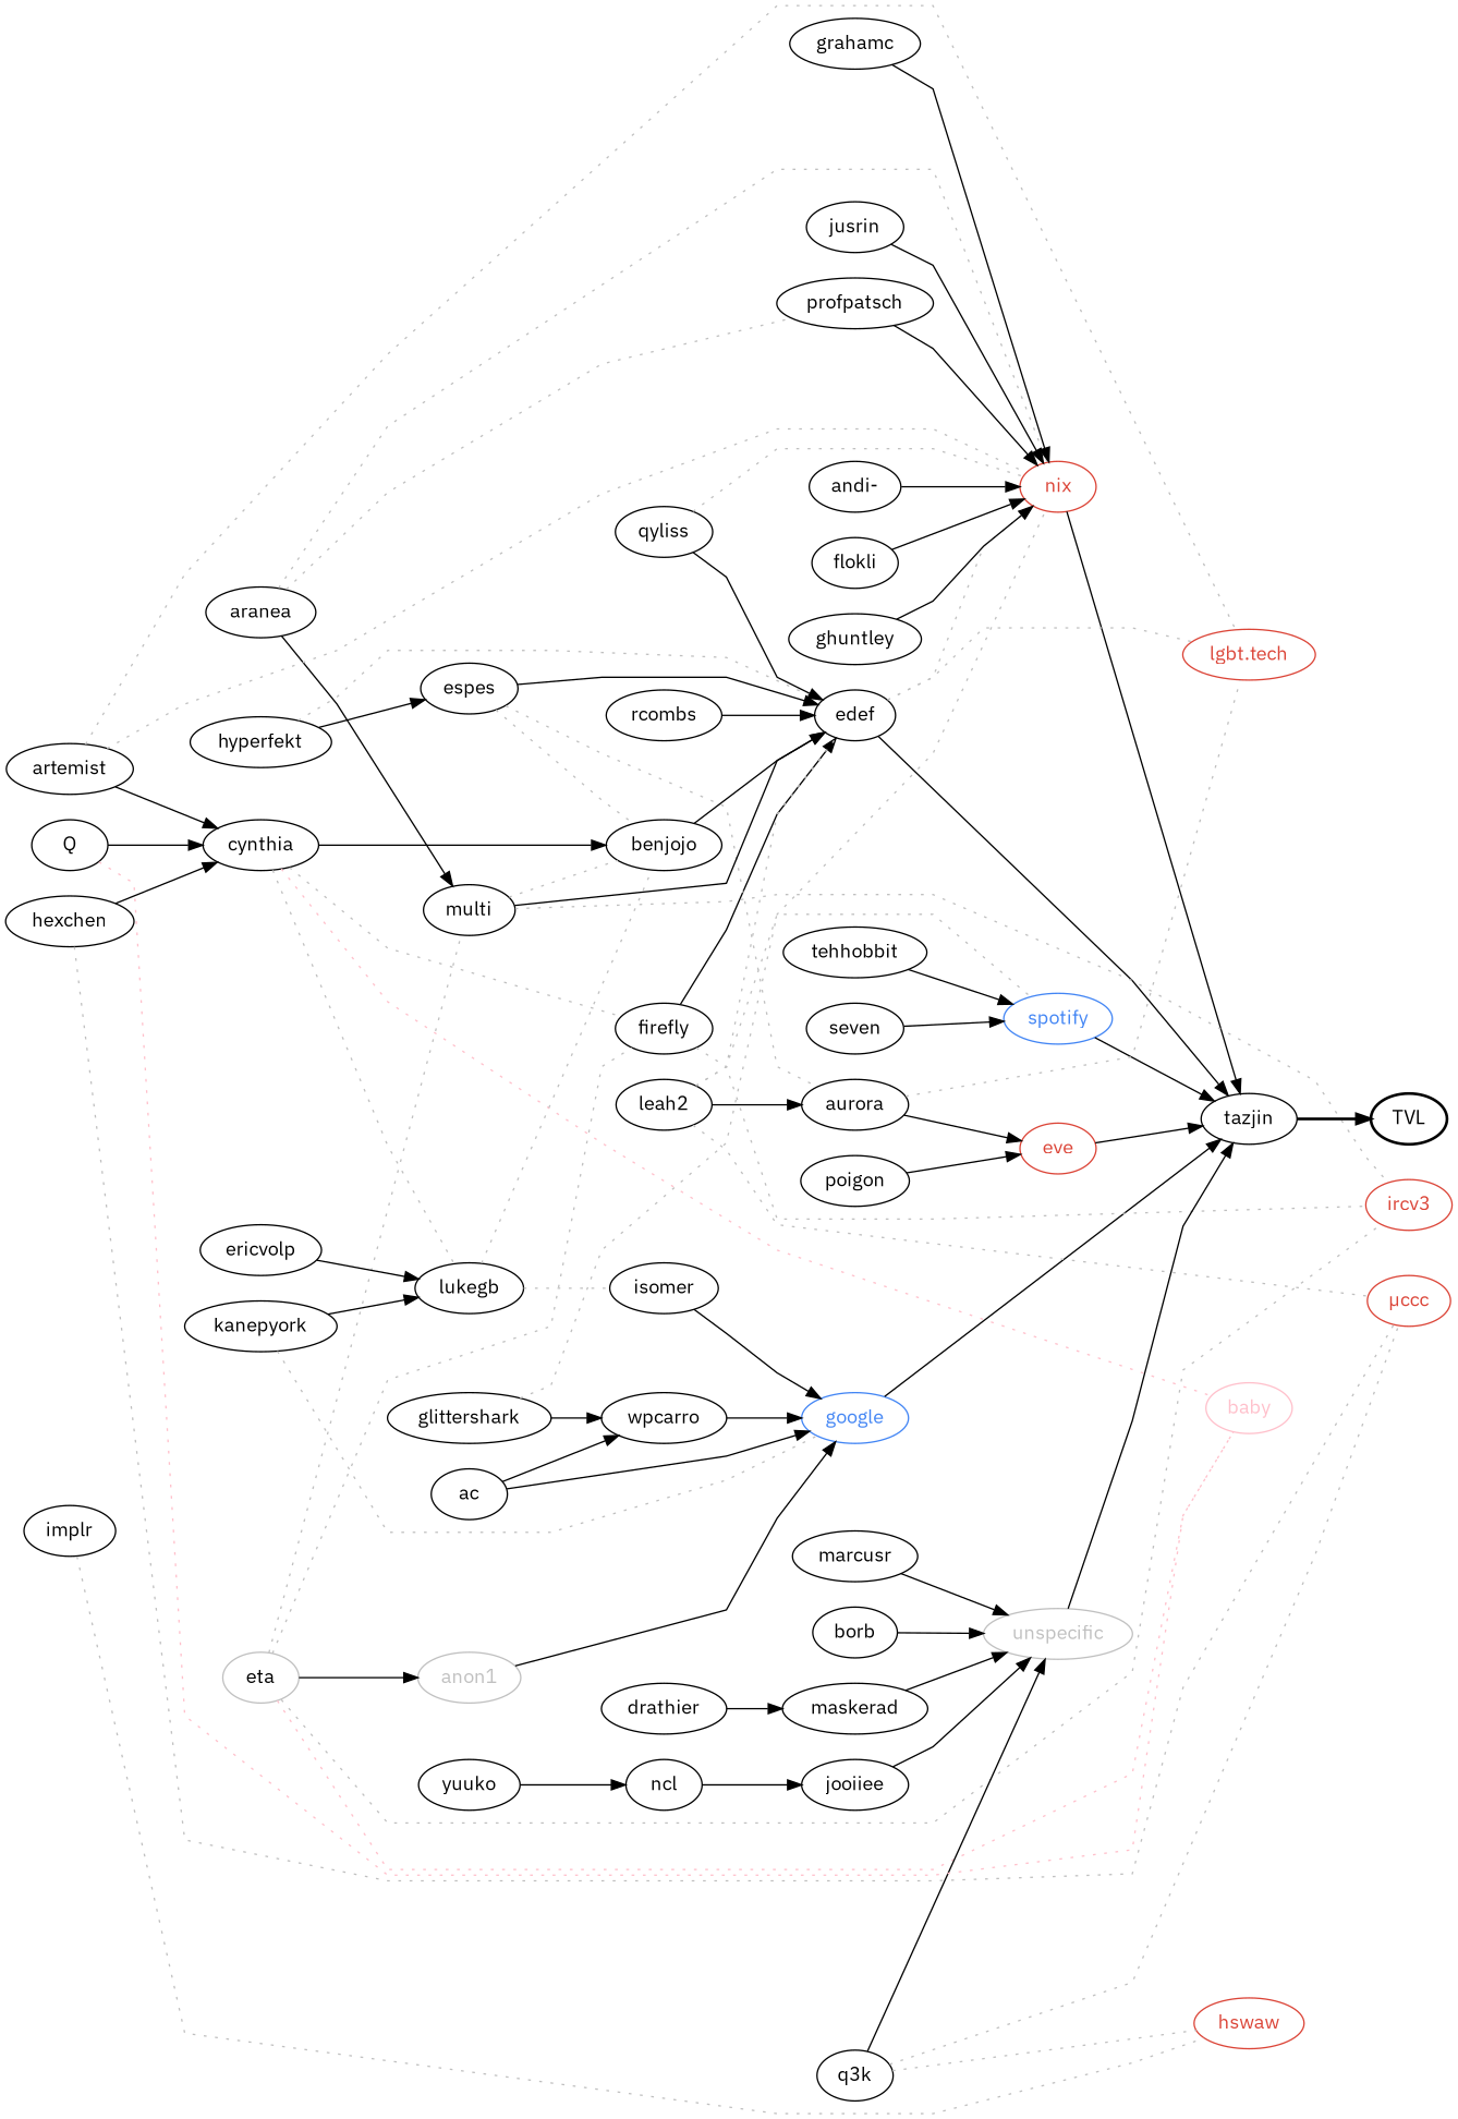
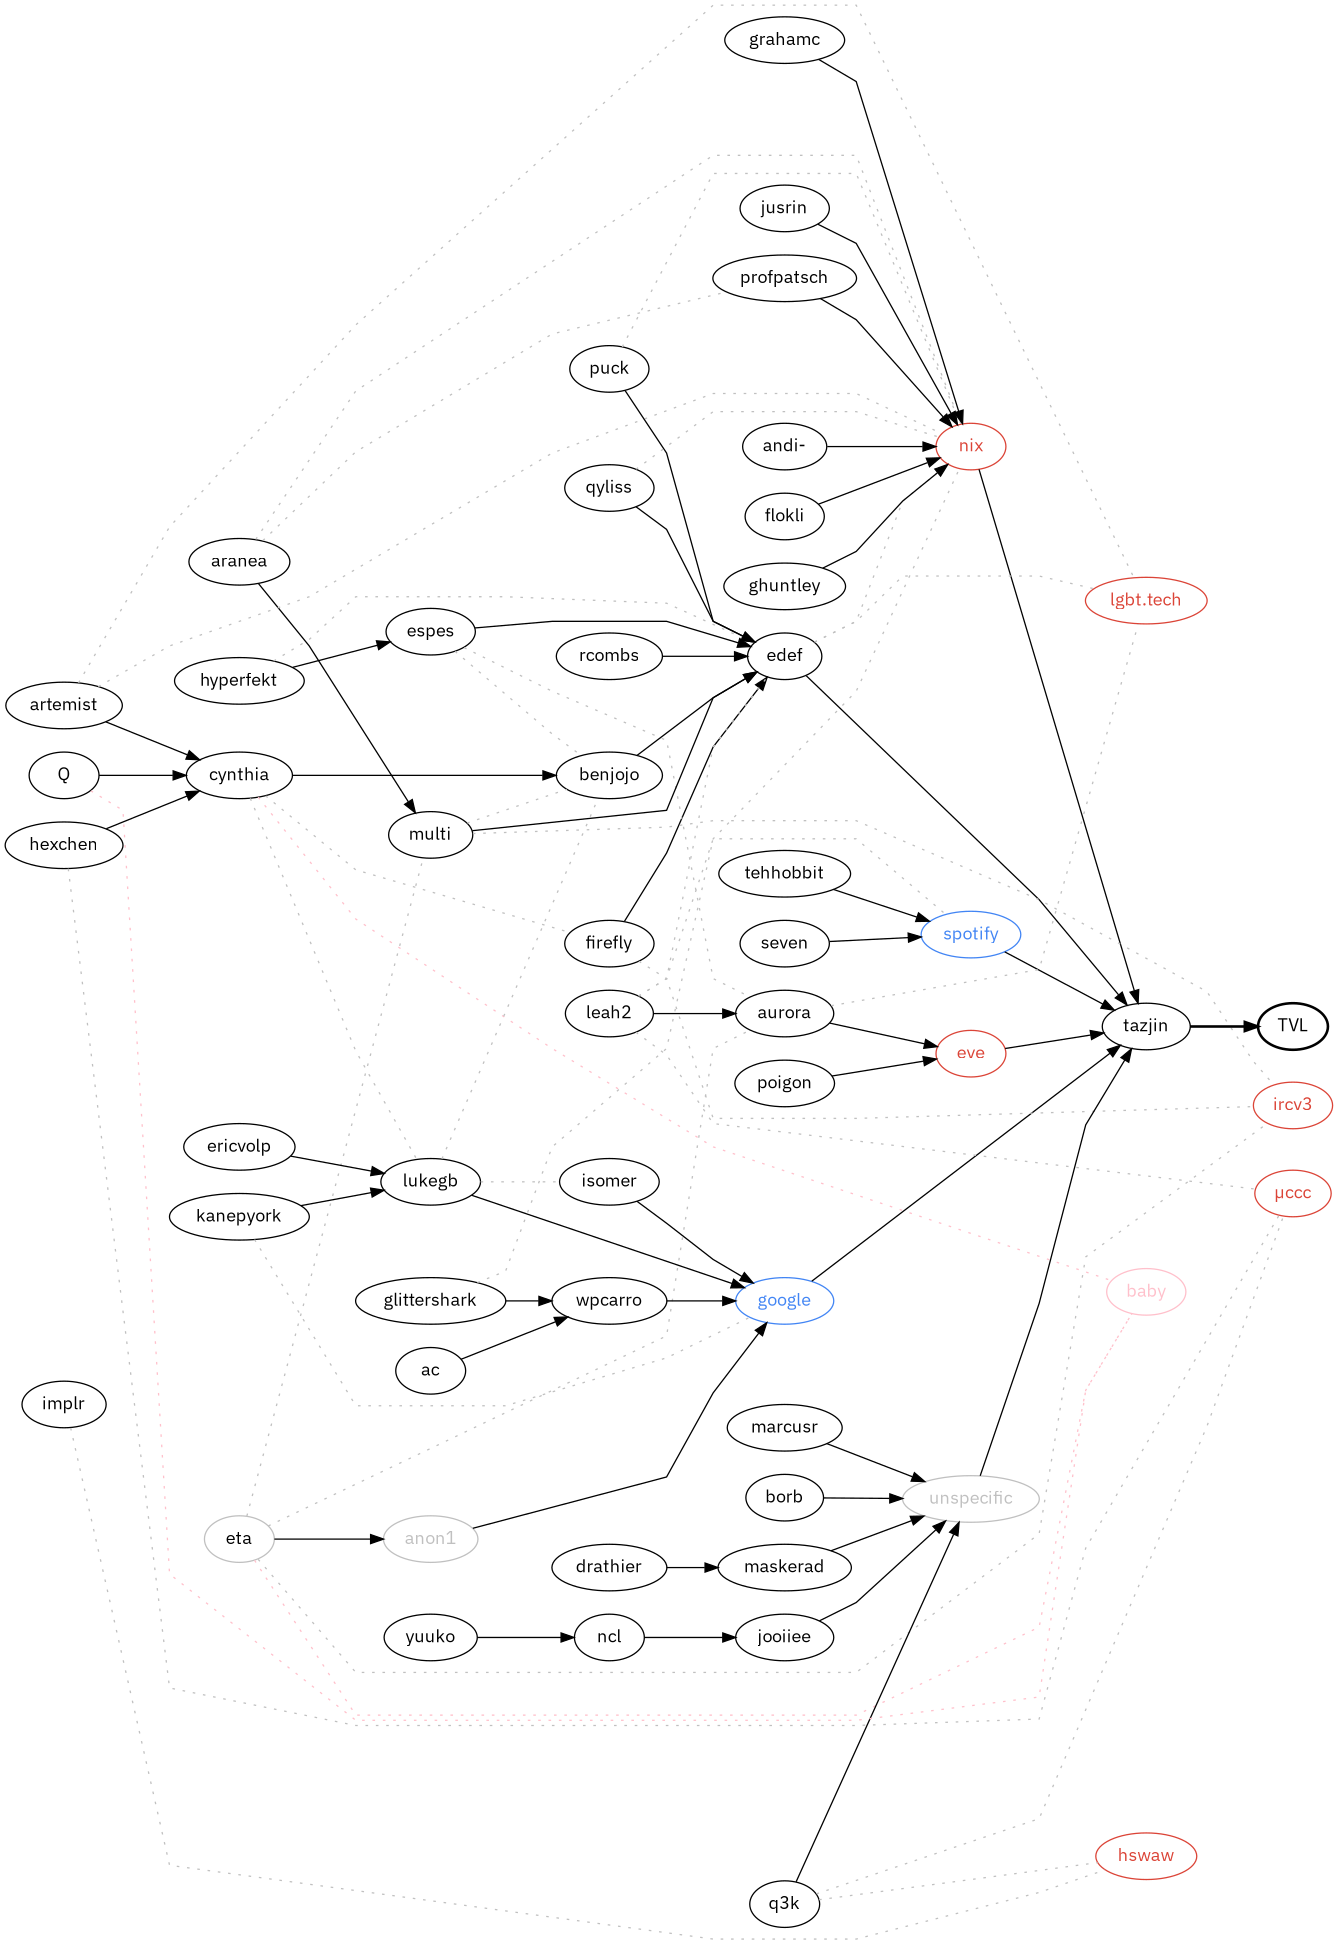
  digraph {
    fontname="IBM Plex Sans"
    rankdir=LR
    splines=polyline
    node [fontname="IBM Plex Sans"]
    edge [fontname="IBM Plex Sans"]
    spotify [color="#4285f4" fontcolor="#4285f4"]
    google [color="#4285f4" fontcolor="#4285f4"]
    eve [color="#db4437" fontcolor="#db4437"]
    nix [color="#db4437" fontcolor="#db4437"]
    ircv3 [color="#db4437" fontcolor="#db4437"]
    n6 [color="#db4437" fontcolor="#db4437" label="lgbt.tech"]
    n7 [color="#db4437" fontcolor="#db4437" label="µccc"]
    hswaw [color="#db4437" fontcolor="#db4437"]
    profpatsch
    aranea
    artemist
    aurora
    benjojo
    cynthia
    firefly
    lukegb
    edef
    espes
    eta [color=grey]
    multi
    glittershark
    hexchen
    hyperfekt
    isomer
    kanepyork
    leah2
+   puck
    q3k
    qyliss
    implr
    Q
    baby [color=pink fontcolor=pink]
    tazjin
    anon1 [color=grey fontcolor=grey]
    wpcarro
    unspecific [color=grey fontcolor=grey]
    TVL [style=bold]
    ac
    n39 [label="andi-"]
    borb
    maskerad
    drathier
    ericvolp
    flokli
    ghuntley
    grahamc
    jooiiee
    jusrin
    marcusr
    ncl
    poigon
    rcombs
    seven
    tehhobbit
    yuuko
    subgraph sub_1 {
      spotify
      google
    }
    subgraph sub_2 {
      eve
      nix
      ircv3
      n6
      n7
      hswaw
    }
    subgraph sub_3 {
      google
      nix
      ircv3
      n6
      n7
      hswaw
      profpatsch
      aranea
      artemist
      aurora
      benjojo
      cynthia
      firefly
      lukegb
      edef
      espes
      eta
      multi
      glittershark
      hexchen
      hyperfekt
      isomer
      kanepyork
      leah2
+     puck
      q3k
      qyliss
      implr
    }
    subgraph sub_4 {
      cynthia
      eta
      Q
      baby
    }
    spotify -> tazjin
    google -> tazjin
    eve -> tazjin
    nix -> tazjin
    profpatsch -> nix
    aranea -> nix [arrowhead=none color=grey style=dotted weight=0]
    aranea -> profpatsch [arrowhead=none color=grey style=dotted weight=0]
    aranea -> multi
    artemist -> nix [arrowhead=none color=grey style=dotted weight=0]
    artemist -> n6 [arrowhead=none color=grey style=dotted weight=0]
    artemist -> cynthia
    aurora -> eve
    aurora -> n6 [arrowhead=none color=grey style=dotted weight=0]
    benjojo -> edef
    cynthia -> benjojo
    cynthia -> firefly [arrowhead=none color=grey style=dotted weight=0]
    cynthia -> lukegb [arrowhead=none color=grey style=dotted weight=0]
    cynthia -> baby [arrowhead=none color=pink style=dotted weight=0]
    firefly -> ircv3 [arrowhead=none color=grey style=dotted weight=0]
    firefly -> edef
-   ac -> google
+   lukegb -> google
    lukegb -> benjojo [arrowhead=none color=grey style=dotted weight=0]
    lukegb -> isomer [arrowhead=none color=grey style=dotted weight=0]
    edef -> nix [arrowhead=none color=grey style=dotted weight=0]
    edef -> n6 [arrowhead=none color=grey style=dotted weight=0]
    edef -> tazjin
    espes -> aurora [arrowhead=none color=grey style=dotted weight=0]
    espes -> benjojo [arrowhead=none color=grey style=dotted weight=0]
    espes -> edef
    eta -> ircv3 [arrowhead=none color=grey style=dotted weight=0]
-   eta -> firefly [arrowhead=none color=grey style=dotted weight=0]
+   eta -> aurora [arrowhead=none color=grey style=dotted weight=0]
    eta -> multi [arrowhead=none color=grey style=dotted weight=0]
    eta -> baby [arrowhead=none color=pink style=dotted weight=0]
    eta -> anon1
    multi -> ircv3 [arrowhead=none color=grey style=dotted weight=0]
    multi -> benjojo [arrowhead=none color=grey style=dotted weight=0]
    multi -> edef
    glittershark -> nix [arrowhead=none color=grey style=dotted weight=0]
    glittershark -> wpcarro
    hexchen -> n7 [arrowhead=none color=grey style=dotted weight=0]
    hexchen -> cynthia
    hyperfekt -> edef [arrowhead=none color=grey style=dotted weight=0]
    hyperfekt -> espes
    isomer -> google
    kanepyork -> google [arrowhead=none color=grey style=dotted weight=0]
    kanepyork -> lukegb
    leah2 -> spotify [arrowhead=none color=grey style=dotted weight=0]
    leah2 -> n7 [arrowhead=none color=grey style=dotted weight=0]
    leah2 -> aurora
    leah2 -> edef [arrowhead=none color=grey style=dotted weight=0]
+   puck -> nix [arrowhead=none color=grey style=dotted weight=0]
+   puck -> edef
    q3k -> n7 [arrowhead=none color=grey style=dotted weight=0]
    q3k -> hswaw [arrowhead=none color=grey style=dotted weight=0]
    q3k -> unspecific
    qyliss -> nix [arrowhead=none color=grey style=dotted weight=0]
    qyliss -> edef
    implr -> hswaw [arrowhead=none color=grey style=dotted weight=0]
    Q -> cynthia
    Q -> baby [arrowhead=none color=pink style=dotted weight=0]
    tazjin -> TVL [style=bold]
    anon1 -> google
    wpcarro -> google
    unspecific -> tazjin
    ac -> wpcarro
    n39 -> nix
    borb -> unspecific
    maskerad -> unspecific
    drathier -> maskerad
    ericvolp -> lukegb
    flokli -> nix
    ghuntley -> nix
    grahamc -> nix
    jooiiee -> unspecific
    jusrin -> nix
    marcusr -> unspecific
    ncl -> jooiiee
    poigon -> eve
    rcombs -> edef
    seven -> spotify
    tehhobbit -> spotify
    yuuko -> ncl
  }
